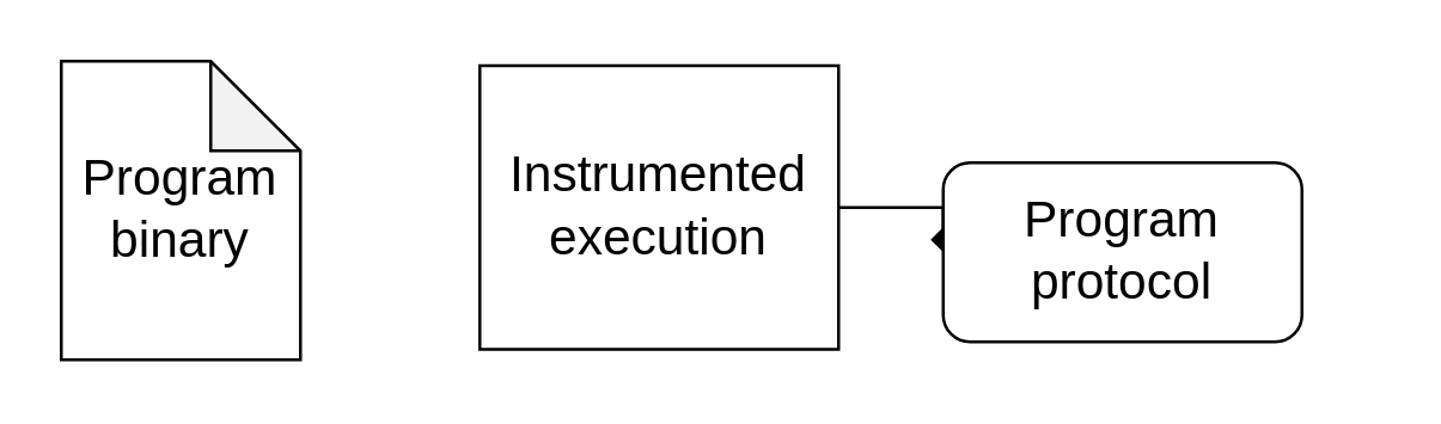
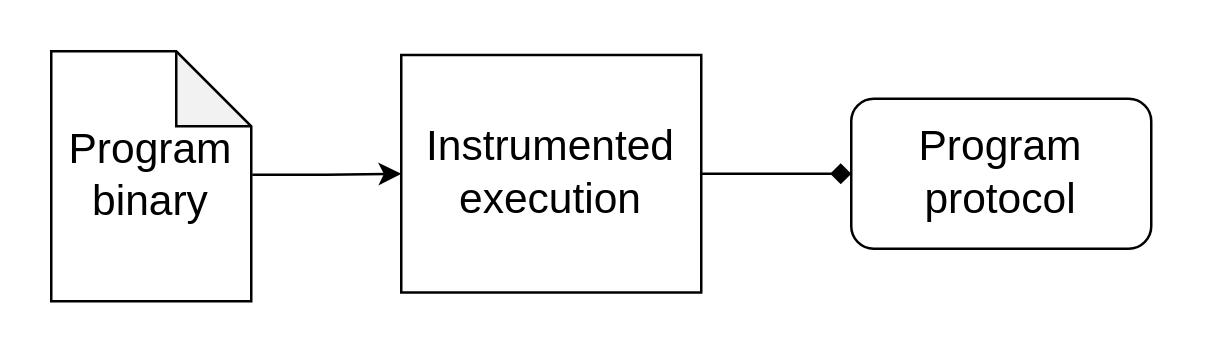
  <mxCell id="0" />
  <mxCell id="1" parent="0" />
+ <mxCell id="2" style="edgeStyle=orthogonalEdgeStyle;rounded=0;orthogonalLoop=1;jettySize=auto;html=1;exitX=1.005;exitY=0.494;exitDx=0;exitDy=0;exitPerimeter=0;entryX=0;entryY=0.5;entryDx=0;entryDy=0;fontSize=17;" edge="1" parent="1" source="3" target="5"><mxGeometry relative="1" as="geometry" /></mxCell>
  <mxCell id="3" value="&lt;font style=&quot;font-size: 17px;&quot;&gt;Program binary&lt;/font&gt;" style="shape=note;whiteSpace=wrap;html=1;backgroundOutline=1;darkOpacity=0.05;" vertex="1" parent="1"><mxGeometry x="20" y="20" width="80" height="100" as="geometry" /></mxCell>
  <mxCell id="4" style="edgeStyle=orthogonalEdgeStyle;rounded=0;orthogonalLoop=1;jettySize=auto;html=1;exitX=1;exitY=0.5;exitDx=0;exitDy=0;entryX=0;entryY=0.5;entryDx=0;entryDy=0;fontSize=17;endArrow=diamond;" edge="1" parent="1" source="5" target="6"><mxGeometry relative="1" as="geometry" /></mxCell>
  <mxCell id="5" value="&lt;font style=&quot;font-size: 17px;&quot;&gt;Instrumented execution&lt;br&gt;&lt;/font&gt;" style="rounded=0;whiteSpace=wrap;html=1;" vertex="1" parent="1"><mxGeometry x="160" y="21.5" width="120" height="95" as="geometry" /></mxCell>
- <mxCell id="6" value="Program&lt;br&gt;protocol" style="rounded=1;whiteSpace=wrap;html=1;fontSize=17;" vertex="1" parent="1"><mxGeometry x="315" y="54" width="120" height="60" as="geometry" /></mxCell>
+ <mxCell id="6" value="Program&lt;br&gt;protocol" style="rounded=1;whiteSpace=wrap;html=1;fontSize=17;" vertex="1" parent="1"><mxGeometry x="340" y="39" width="120" height="60" as="geometry" /></mxCell>
